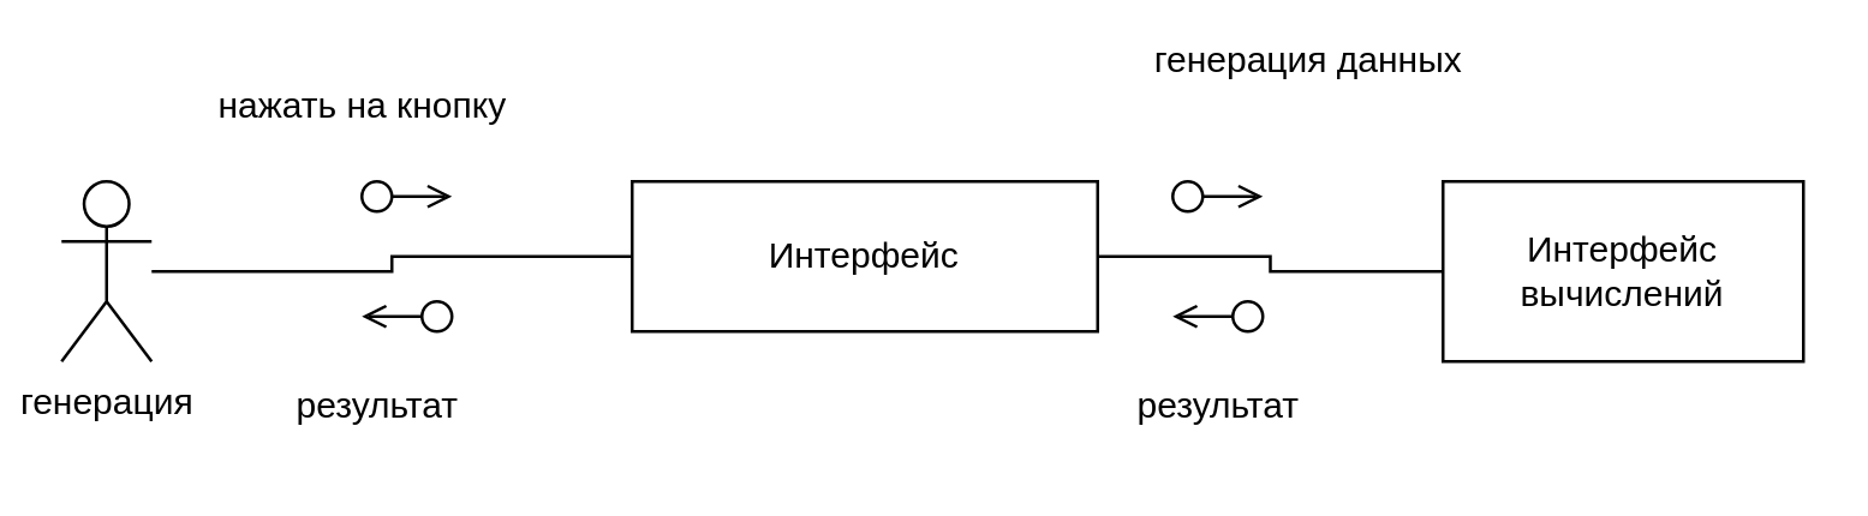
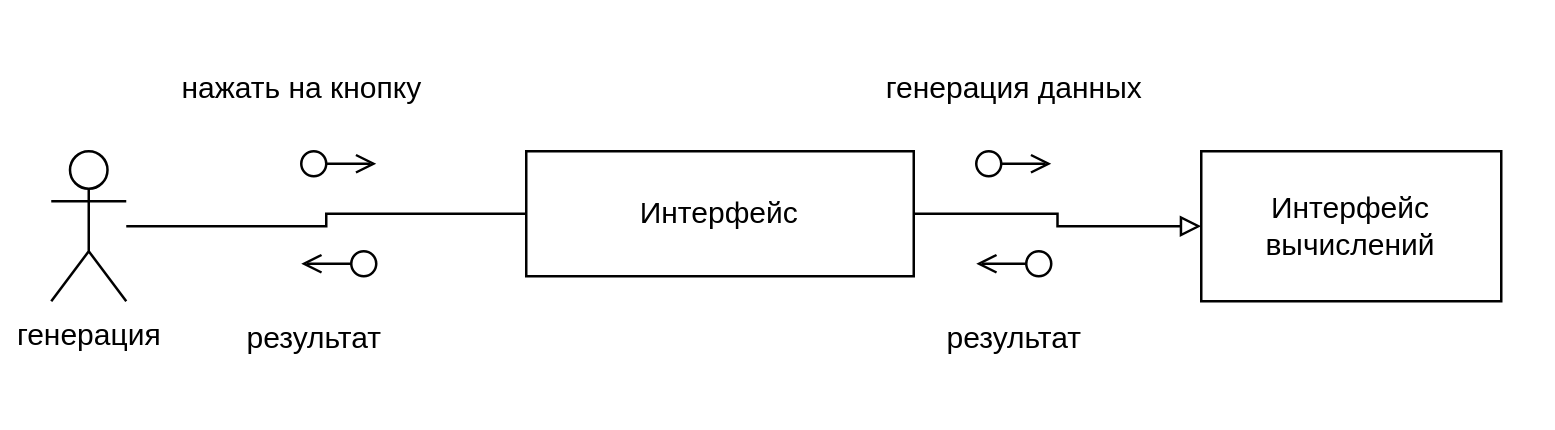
  <mxCell id="0" />
  <mxCell id="1" parent="0" />
  <mxCell id="2" style="edgeStyle=orthogonalEdgeStyle;rounded=0;orthogonalLoop=1;jettySize=auto;html=1;entryX=0;entryY=0.5;entryDx=0;entryDy=0;endArrow=none;endFill=0;" edge="1" parent="1" source="3" target="5"><mxGeometry relative="1" as="geometry" /></mxCell>
  <mxCell id="3" value="генерация" style="shape=umlActor;verticalLabelPosition=bottom;verticalAlign=top;html=1;" vertex="1" parent="1"><mxGeometry x="20" y="60" width="30" height="60" as="geometry" /></mxCell>
- <mxCell id="4" style="edgeStyle=orthogonalEdgeStyle;rounded=0;orthogonalLoop=1;jettySize=auto;html=1;entryX=0;entryY=0.5;entryDx=0;entryDy=0;endArrow=none;endFill=0;" edge="1" parent="1" source="5" target="6"><mxGeometry relative="1" as="geometry" /></mxCell>
+ <mxCell id="4" style="edgeStyle=orthogonalEdgeStyle;rounded=0;orthogonalLoop=1;jettySize=auto;html=1;entryX=0;entryY=0.5;entryDx=0;entryDy=0;endArrow=block;endFill=0;" edge="1" parent="1" source="5" target="6"><mxGeometry relative="1" as="geometry" /></mxCell>
  <mxCell id="5" value="Интерфейс&lt;br&gt;" style="rounded=0;whiteSpace=wrap;html=1;" vertex="1" parent="1"><mxGeometry x="210" y="60" width="155" height="50" as="geometry" /></mxCell>
  <mxCell id="6" value="Интерфейс вычислений" style="rounded=0;whiteSpace=wrap;html=1;" vertex="1" parent="1"><mxGeometry x="480" y="60" width="120" height="60" as="geometry" /></mxCell>
  <mxCell id="7" value="" style="ellipse;html=1;" vertex="1" parent="1"><mxGeometry x="120" y="60" width="10" height="10" as="geometry" /></mxCell>
  <mxCell id="8" value="" style="endArrow=open;html=1;rounded=0;align=center;verticalAlign=top;endFill=0;labelBackgroundColor=none;endSize=6;" edge="1" parent="1" source="7"><mxGeometry relative="1" as="geometry"><mxPoint x="150" y="65" as="targetPoint" /></mxGeometry></mxCell>
  <mxCell id="9" value="нажать на кнопку" style="text;html=1;align=center;verticalAlign=middle;resizable=0;points=[];autosize=1;strokeColor=none;fillColor=none;" vertex="1" parent="1"><mxGeometry x="60" y="20" width="120" height="30" as="geometry" /></mxCell>
  <mxCell id="10" value="" style="ellipse;html=1;" vertex="1" parent="1"><mxGeometry x="390" y="60" width="10" height="10" as="geometry" /></mxCell>
  <mxCell id="11" value="" style="endArrow=open;html=1;rounded=0;align=center;verticalAlign=top;endFill=0;labelBackgroundColor=none;endSize=6;" edge="1" parent="1" source="10"><mxGeometry relative="1" as="geometry"><mxPoint x="420" y="65" as="targetPoint" /></mxGeometry></mxCell>
- <mxCell id="12" value="генерация данных" style="text;html=1;align=center;verticalAlign=middle;resizable=0;points=[];autosize=1;strokeColor=none;fillColor=none;" vertex="1" parent="1"><mxGeometry x="370" y="5" width="130" height="30" as="geometry" /></mxCell>
+ <mxCell id="12" value="генерация данных" style="text;html=1;align=center;verticalAlign=middle;resizable=0;points=[];autosize=1;strokeColor=none;fillColor=none;" vertex="1" parent="1"><mxGeometry x="340" y="20" width="130" height="30" as="geometry" /></mxCell>
  <mxCell id="13" value="" style="ellipse;html=1;" vertex="1" parent="1"><mxGeometry x="410" y="100" width="10" height="10" as="geometry" /></mxCell>
  <mxCell id="14" value="" style="endArrow=open;html=1;rounded=0;align=center;verticalAlign=top;endFill=0;labelBackgroundColor=none;endSize=6;exitX=0;exitY=0.5;exitDx=0;exitDy=0;" edge="1" parent="1" source="13"><mxGeometry relative="1" as="geometry"><mxPoint x="390" y="105" as="targetPoint" /><mxPoint x="390" y="104.83" as="sourcePoint" /></mxGeometry></mxCell>
  <mxCell id="15" value="результат" style="text;html=1;align=center;verticalAlign=middle;resizable=0;points=[];autosize=1;strokeColor=none;fillColor=none;" vertex="1" parent="1"><mxGeometry x="365" y="120" width="80" height="30" as="geometry" /></mxCell>
  <mxCell id="16" value="" style="ellipse;html=1;" vertex="1" parent="1"><mxGeometry x="140" y="100" width="10" height="10" as="geometry" /></mxCell>
  <mxCell id="17" value="" style="endArrow=open;html=1;rounded=0;align=center;verticalAlign=top;endFill=0;labelBackgroundColor=none;endSize=6;exitX=0;exitY=0.5;exitDx=0;exitDy=0;" edge="1" parent="1" source="16"><mxGeometry relative="1" as="geometry"><mxPoint x="120" y="105" as="targetPoint" /><mxPoint x="120" y="104.83" as="sourcePoint" /></mxGeometry></mxCell>
  <mxCell id="18" value="результат" style="text;html=1;align=center;verticalAlign=middle;resizable=0;points=[];autosize=1;strokeColor=none;fillColor=none;" vertex="1" parent="1"><mxGeometry x="85" y="120" width="80" height="30" as="geometry" /></mxCell>
